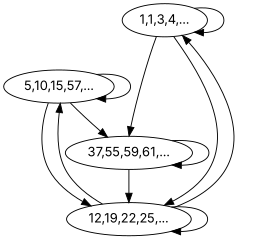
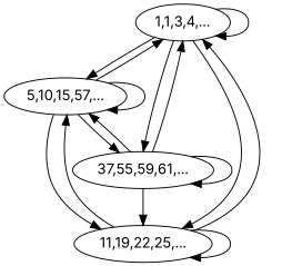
  digraph {
    fontname=Inter
    node [bgcolor=lightgrey color=black fontname=Inter]
    edge [fontname=Inter]
    n1 [label="1,1,3,4,..."]
    n2 [label="5,10,15,57,..."]
-   n3 [label="12,19,22,25,..."]
+   n3 [label="11,19,22,25,..."]
    n4 [label="37,55,59,61,..."]
    n1 -> n1
+   n1 -> n2
    n1 -> n3
    n1 -> n4
+   n2 -> n1
    n2 -> n2
    n2 -> n3
    n2 -> n4
    n3 -> n1
    n3 -> n2
    n3 -> n3
+   n4 -> n1
+   n4 -> n2
    n4 -> n3
    n4 -> n4
  }
